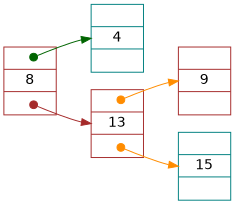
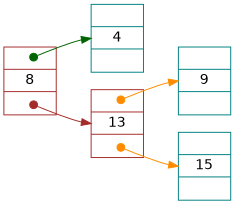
  digraph {
    fontname="DejaVu Sans"
    rankdir=LR
    node [color=brown fontname="DejaVu Sans" shape=record]
    edge [arrowtail=dot color=darkorange dir=both fontname="DejaVu Sans" headport=data tailclip=false tailport="left:c"]
    n1 [label="<left>| <data> 8 | <right>"]
    n2 [color=teal label="<left>| <data> 4 | <right>"]
    n3 [label="<left>| <data> 13 |<right>"]
-   n4 [label="<left>| <data> 9 | <right>"]
+   n4 [color=teal label="<left>| <data> 9 | <right>"]
    n5 [color=teal label="<left>| <data> 15 | <right>"]
    n1 -> n2 [color=darkgreen]
    n1 -> n3 [color=brown tailport="right:c"]
    n3 -> n4
    n3 -> n5 [tailport="right:c"]
  }
